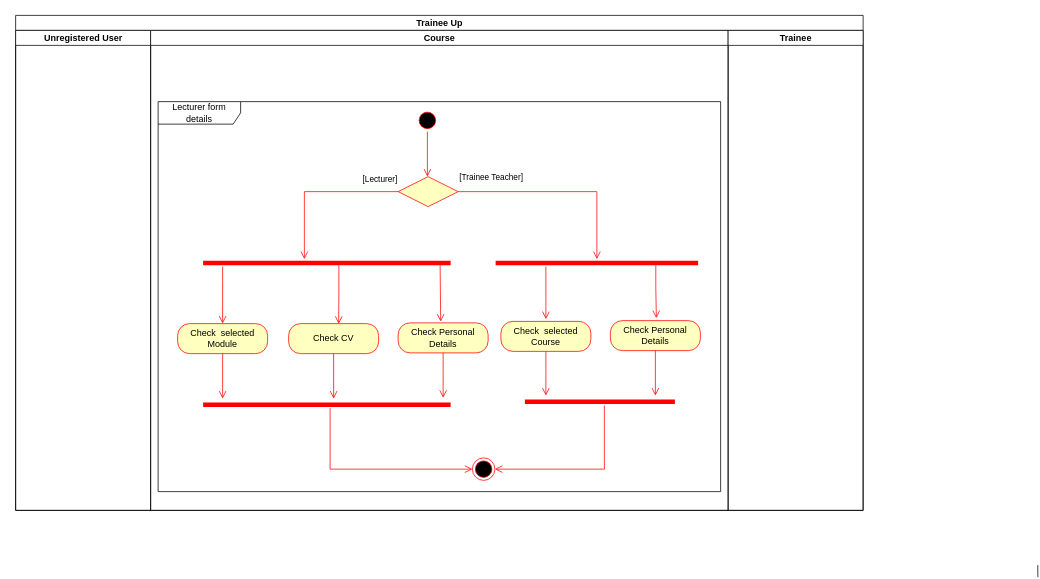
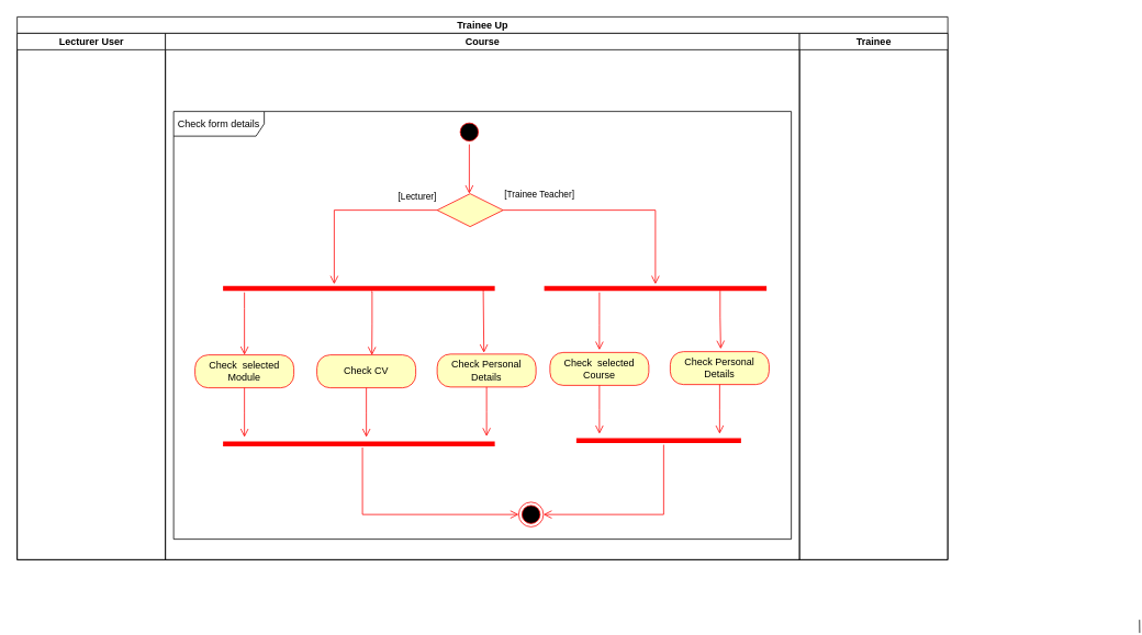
  <mxCell id="0" />
  <mxCell id="1" parent="0" />
  <mxCell id="2" value="Trainee Up" style="swimlane;childLayout=stackLayout;resizeParent=1;resizeParentMax=0;startSize=20;html=1;" vertex="1" parent="1"><mxGeometry x="20" y="20" width="1130" height="660" as="geometry" /></mxCell>
- <mxCell id="3" value="Unregistered User" style="swimlane;startSize=20;html=1;" vertex="1" parent="2"><mxGeometry y="20" width="180" height="640" as="geometry" /></mxCell>
+ <mxCell id="3" value="Lecturer User" style="swimlane;startSize=20;html=1;" vertex="1" parent="2"><mxGeometry y="20" width="180" height="640" as="geometry" /></mxCell>
  <mxCell id="4" value="Course" style="swimlane;startSize=20;html=1;" vertex="1" parent="2"><mxGeometry x="180" y="20" width="770" height="640" as="geometry" /></mxCell>
  <mxCell id="5" value="" style="ellipse;html=1;shape=startState;fillColor=#000000;strokeColor=#ff0000;" vertex="1" parent="4"><mxGeometry x="354.0" y="105" width="30" height="30" as="geometry" /></mxCell>
  <mxCell id="6" value="" style="edgeStyle=orthogonalEdgeStyle;html=1;verticalAlign=bottom;endArrow=open;endSize=8;strokeColor=#ff0000;rounded=0;" edge="1" parent="4"><mxGeometry relative="1" as="geometry"><mxPoint x="369.0" y="195" as="targetPoint" /><mxPoint x="369.0" y="135" as="sourcePoint" /></mxGeometry></mxCell>
  <mxCell id="7" value="" style="shape=line;html=1;strokeWidth=6;strokeColor=#ff0000;" vertex="1" parent="4"><mxGeometry x="70.0" y="305" width="330" height="10" as="geometry" /></mxCell>
  <mxCell id="8" value="" style="edgeStyle=orthogonalEdgeStyle;html=1;verticalAlign=bottom;endArrow=open;endSize=8;strokeColor=#ff0000;rounded=0;entryX=0.5;entryY=0;entryDx=0;entryDy=0;" edge="1" parent="4" target="9"><mxGeometry relative="1" as="geometry"><mxPoint x="70.0" y="350" as="targetPoint" /><mxPoint x="96.0" y="315" as="sourcePoint" /><Array as="points"><mxPoint x="96.0" y="335" /><mxPoint x="96.0" y="335" /></Array></mxGeometry></mxCell>
  <mxCell id="9" value="Check&amp;nbsp; selected Module" style="rounded=1;whiteSpace=wrap;html=1;arcSize=40;fontColor=#000000;fillColor=#ffffc0;strokeColor=#ff0000;" vertex="1" parent="4"><mxGeometry x="36.0" y="391" width="120" height="40" as="geometry" /></mxCell>
  <mxCell id="10" value="" style="edgeStyle=orthogonalEdgeStyle;html=1;verticalAlign=bottom;endArrow=open;endSize=8;strokeColor=#ff0000;rounded=0;" edge="1" parent="4" source="9"><mxGeometry relative="1" as="geometry"><mxPoint x="96.0" y="491" as="targetPoint" /></mxGeometry></mxCell>
  <mxCell id="11" value="Check CV" style="rounded=1;whiteSpace=wrap;html=1;arcSize=40;fontColor=#000000;fillColor=#ffffc0;strokeColor=#ff0000;" vertex="1" parent="4"><mxGeometry x="184.0" y="391" width="120" height="40" as="geometry" /></mxCell>
  <mxCell id="12" value="" style="edgeStyle=orthogonalEdgeStyle;html=1;verticalAlign=bottom;endArrow=open;endSize=8;strokeColor=#ff0000;rounded=0;" edge="1" parent="4" source="11"><mxGeometry relative="1" as="geometry"><mxPoint x="244.0" y="491" as="targetPoint" /></mxGeometry></mxCell>
  <mxCell id="13" value="" style="rhombus;whiteSpace=wrap;html=1;fontColor=#000000;fillColor=#ffffc0;strokeColor=#ff0000;" vertex="1" parent="4"><mxGeometry x="330.0" y="195" width="80" height="40" as="geometry" /></mxCell>
  <mxCell id="14" value="[Trainee Teacher]" style="edgeStyle=orthogonalEdgeStyle;html=1;align=left;verticalAlign=bottom;endArrow=open;endSize=8;strokeColor=#ff0000;rounded=0;" edge="1" parent="4" source="13" target="19"><mxGeometry x="-1" y="10" relative="1" as="geometry"><mxPoint x="510.0" y="215" as="targetPoint" /><mxPoint as="offset" /></mxGeometry></mxCell>
  <mxCell id="15" value="[Lecturer]" style="edgeStyle=orthogonalEdgeStyle;html=1;align=left;verticalAlign=top;endArrow=open;endSize=8;strokeColor=#ff0000;rounded=0;" edge="1" parent="4" source="13"><mxGeometry x="-0.54" y="-30" relative="1" as="geometry"><mxPoint x="205.0" y="305" as="targetPoint" /><Array as="points"><mxPoint x="205.0" y="215" /></Array><mxPoint as="offset" /></mxGeometry></mxCell>
  <mxCell id="16" value="" style="shape=line;html=1;strokeWidth=6;strokeColor=#ff0000;" vertex="1" parent="4"><mxGeometry x="70.0" y="494" width="330" height="10" as="geometry" /></mxCell>
  <mxCell id="17" value="" style="edgeStyle=orthogonalEdgeStyle;html=1;verticalAlign=bottom;endArrow=open;endSize=8;strokeColor=#ff0000;rounded=0;entryX=0;entryY=0.5;entryDx=0;entryDy=0;exitX=0.513;exitY=0.954;exitDx=0;exitDy=0;exitPerimeter=0;" edge="1" parent="4" source="16" target="18"><mxGeometry relative="1" as="geometry"><mxPoint x="194.0" y="570" as="targetPoint" /></mxGeometry></mxCell>
  <mxCell id="18" value="" style="ellipse;html=1;shape=endState;fillColor=#000000;strokeColor=#ff0000;" vertex="1" parent="4"><mxGeometry x="429.0" y="570" width="30" height="30" as="geometry" /></mxCell>
  <mxCell id="19" value="" style="shape=line;html=1;strokeWidth=6;strokeColor=#ff0000;" vertex="1" parent="4"><mxGeometry x="460.0" y="305" width="270" height="10" as="geometry" /></mxCell>
  <mxCell id="20" value="" style="edgeStyle=orthogonalEdgeStyle;html=1;verticalAlign=bottom;endArrow=open;endSize=8;strokeColor=#ff0000;rounded=0;" edge="1" parent="4"><mxGeometry relative="1" as="geometry"><mxPoint x="527.0" y="385" as="targetPoint" /><mxPoint x="527.0" y="315" as="sourcePoint" /><Array as="points"><mxPoint x="527.0" y="355" /><mxPoint x="527.0" y="355" /></Array></mxGeometry></mxCell>
  <mxCell id="21" value="Check&amp;nbsp; selected Course" style="rounded=1;whiteSpace=wrap;html=1;arcSize=40;fontColor=#000000;fillColor=#ffffc0;strokeColor=#ff0000;" vertex="1" parent="4"><mxGeometry x="467.0" y="388" width="120" height="40" as="geometry" /></mxCell>
  <mxCell id="22" value="" style="edgeStyle=orthogonalEdgeStyle;html=1;verticalAlign=bottom;endArrow=open;endSize=8;strokeColor=#ff0000;rounded=0;" edge="1" parent="4" source="21"><mxGeometry relative="1" as="geometry"><mxPoint x="527.0" y="487" as="targetPoint" /></mxGeometry></mxCell>
  <mxCell id="23" value="Check Personal Details" style="rounded=1;whiteSpace=wrap;html=1;arcSize=40;fontColor=#000000;fillColor=#ffffc0;strokeColor=#ff0000;" vertex="1" parent="4"><mxGeometry x="613.0" y="387" width="120" height="40" as="geometry" /></mxCell>
  <mxCell id="24" value="" style="edgeStyle=orthogonalEdgeStyle;html=1;verticalAlign=bottom;endArrow=open;endSize=8;strokeColor=#ff0000;rounded=0;" edge="1" parent="4" source="23"><mxGeometry relative="1" as="geometry"><mxPoint x="673.0" y="487" as="targetPoint" /></mxGeometry></mxCell>
  <mxCell id="25" value="" style="shape=line;html=1;strokeWidth=6;strokeColor=#ff0000;" vertex="1" parent="4"><mxGeometry x="499.0" y="490" width="200" height="10" as="geometry" /></mxCell>
  <mxCell id="26" value="" style="edgeStyle=orthogonalEdgeStyle;html=1;verticalAlign=bottom;endArrow=open;endSize=8;strokeColor=#ff0000;rounded=0;entryX=1;entryY=0.5;entryDx=0;entryDy=0;exitX=0.53;exitY=1.021;exitDx=0;exitDy=0;exitPerimeter=0;" edge="1" parent="4" source="25" target="18"><mxGeometry relative="1" as="geometry"><mxPoint x="599.0" y="570" as="targetPoint" /></mxGeometry></mxCell>
  <mxCell id="27" value="Check Personal Details" style="rounded=1;whiteSpace=wrap;html=1;arcSize=40;fontColor=#000000;fillColor=#ffffc0;strokeColor=#ff0000;" vertex="1" parent="4"><mxGeometry x="330.0" y="390" width="120" height="40" as="geometry" /></mxCell>
  <mxCell id="28" value="" style="edgeStyle=orthogonalEdgeStyle;html=1;verticalAlign=bottom;endArrow=open;endSize=8;strokeColor=#ff0000;rounded=0;" edge="1" parent="4" source="27"><mxGeometry relative="1" as="geometry"><mxPoint x="390.0" y="490" as="targetPoint" /></mxGeometry></mxCell>
  <mxCell id="29" value="" style="edgeStyle=orthogonalEdgeStyle;html=1;verticalAlign=bottom;endArrow=open;endSize=8;strokeColor=#ff0000;rounded=0;entryX=0.556;entryY=0.01;entryDx=0;entryDy=0;entryPerimeter=0;" edge="1" parent="4" target="11"><mxGeometry relative="1" as="geometry"><mxPoint x="240.0" y="365" as="targetPoint" /><mxPoint x="250.0" y="314" as="sourcePoint" /><Array as="points"><mxPoint x="251.0" y="314" /><mxPoint x="251.0" y="353" /></Array></mxGeometry></mxCell>
  <mxCell id="30" value="" style="edgeStyle=orthogonalEdgeStyle;html=1;verticalAlign=bottom;endArrow=open;endSize=8;strokeColor=#ff0000;rounded=0;exitX=0.963;exitY=0.713;exitDx=0;exitDy=0;exitPerimeter=0;entryX=0.473;entryY=-0.04;entryDx=0;entryDy=0;entryPerimeter=0;" edge="1" parent="4" source="7" target="27"><mxGeometry relative="1" as="geometry"><mxPoint x="386.0" y="385" as="targetPoint" /><mxPoint x="280.0" y="314" as="sourcePoint" /><Array as="points"><mxPoint x="386.0" y="315" /><mxPoint x="387.0" y="315" /></Array></mxGeometry></mxCell>
  <mxCell id="31" value="" style="edgeStyle=orthogonalEdgeStyle;html=1;verticalAlign=bottom;endArrow=open;endSize=8;strokeColor=#ff0000;rounded=0;exitX=0.791;exitY=0.808;exitDx=0;exitDy=0;exitPerimeter=0;entryX=0.511;entryY=-0.081;entryDx=0;entryDy=0;entryPerimeter=0;" edge="1" parent="4" source="19" target="23"><mxGeometry relative="1" as="geometry"><mxPoint x="674.0" y="375" as="targetPoint" /><mxPoint x="527.0" y="315" as="sourcePoint" /><Array as="points"><mxPoint x="674.0" y="345" /><mxPoint x="674.0" y="345" /></Array></mxGeometry></mxCell>
- <mxCell id="32" value="Lecturer form details" style="shape=umlFrame;whiteSpace=wrap;html=1;pointerEvents=0;width=110;height=30;" vertex="1" parent="4"><mxGeometry x="10.0" y="95" width="750" height="520" as="geometry" /></mxCell>
+ <mxCell id="32" value="Check form details" style="shape=umlFrame;whiteSpace=wrap;html=1;pointerEvents=0;width=110;height=30;" vertex="1" parent="4"><mxGeometry x="10.0" y="95" width="750" height="520" as="geometry" /></mxCell>
  <mxCell id="33" value="Trainee" style="swimlane;startSize=20;html=1;" vertex="1" parent="2"><mxGeometry x="950" y="20" width="180" height="640" as="geometry" /></mxCell>
  <mxCell id="34" value="" style="endArrow=none;html=1;rounded=0;strokeWidth=1;entryX=-0.598;entryY=0.51;entryDx=0;entryDy=0;entryPerimeter=0;" edge="1" parent="33"><mxGeometry width="50" height="50" relative="1" as="geometry"><mxPoint x="413.0" y="729" as="sourcePoint" /><mxPoint x="412.84" y="713.02" as="targetPoint" /></mxGeometry></mxCell>
